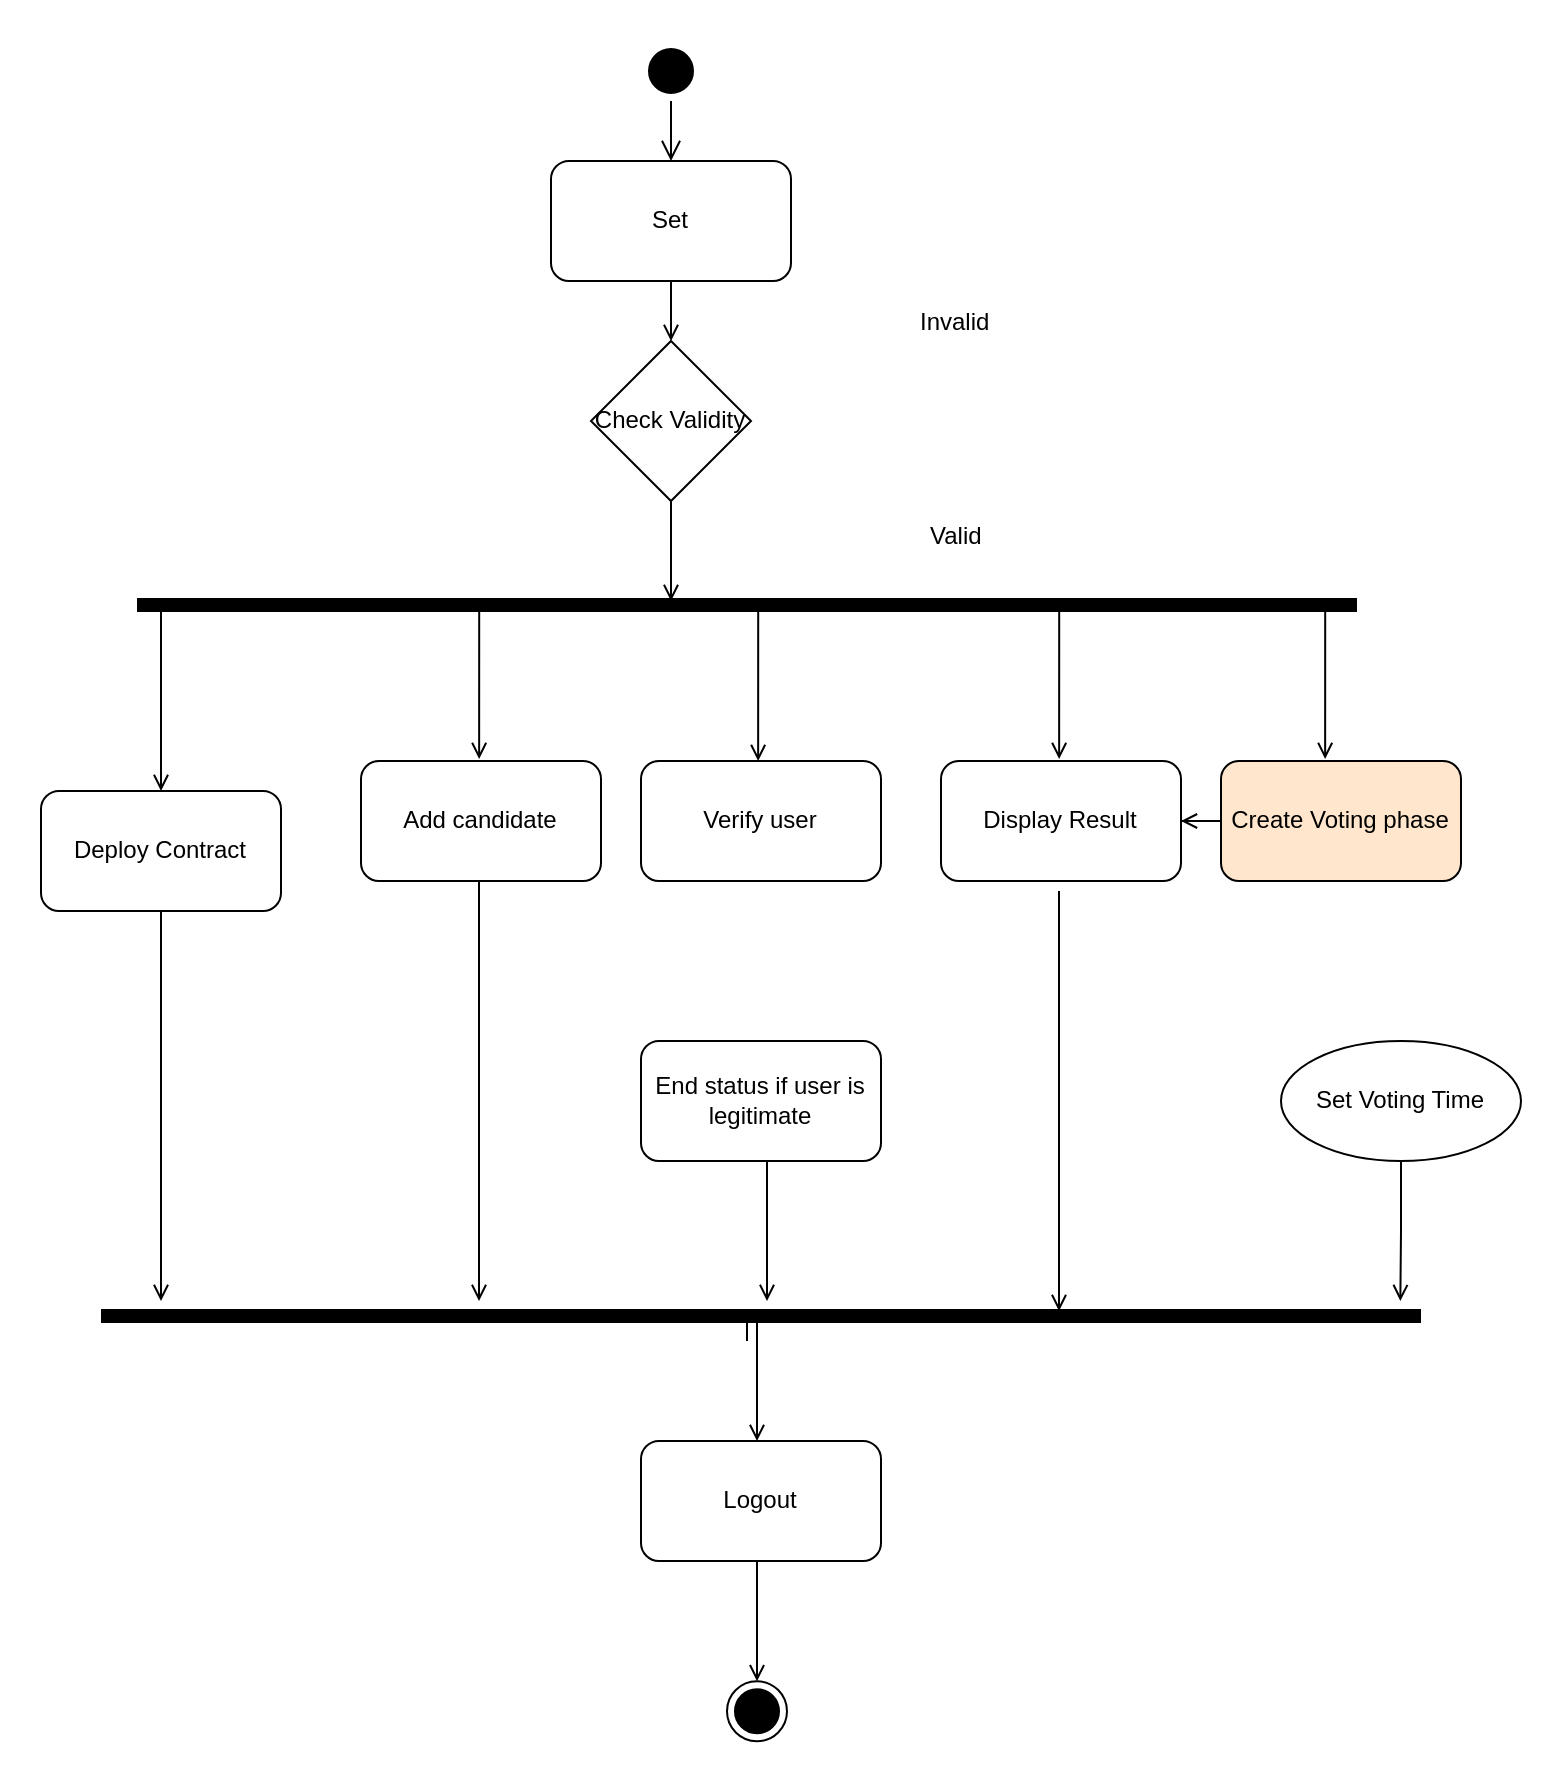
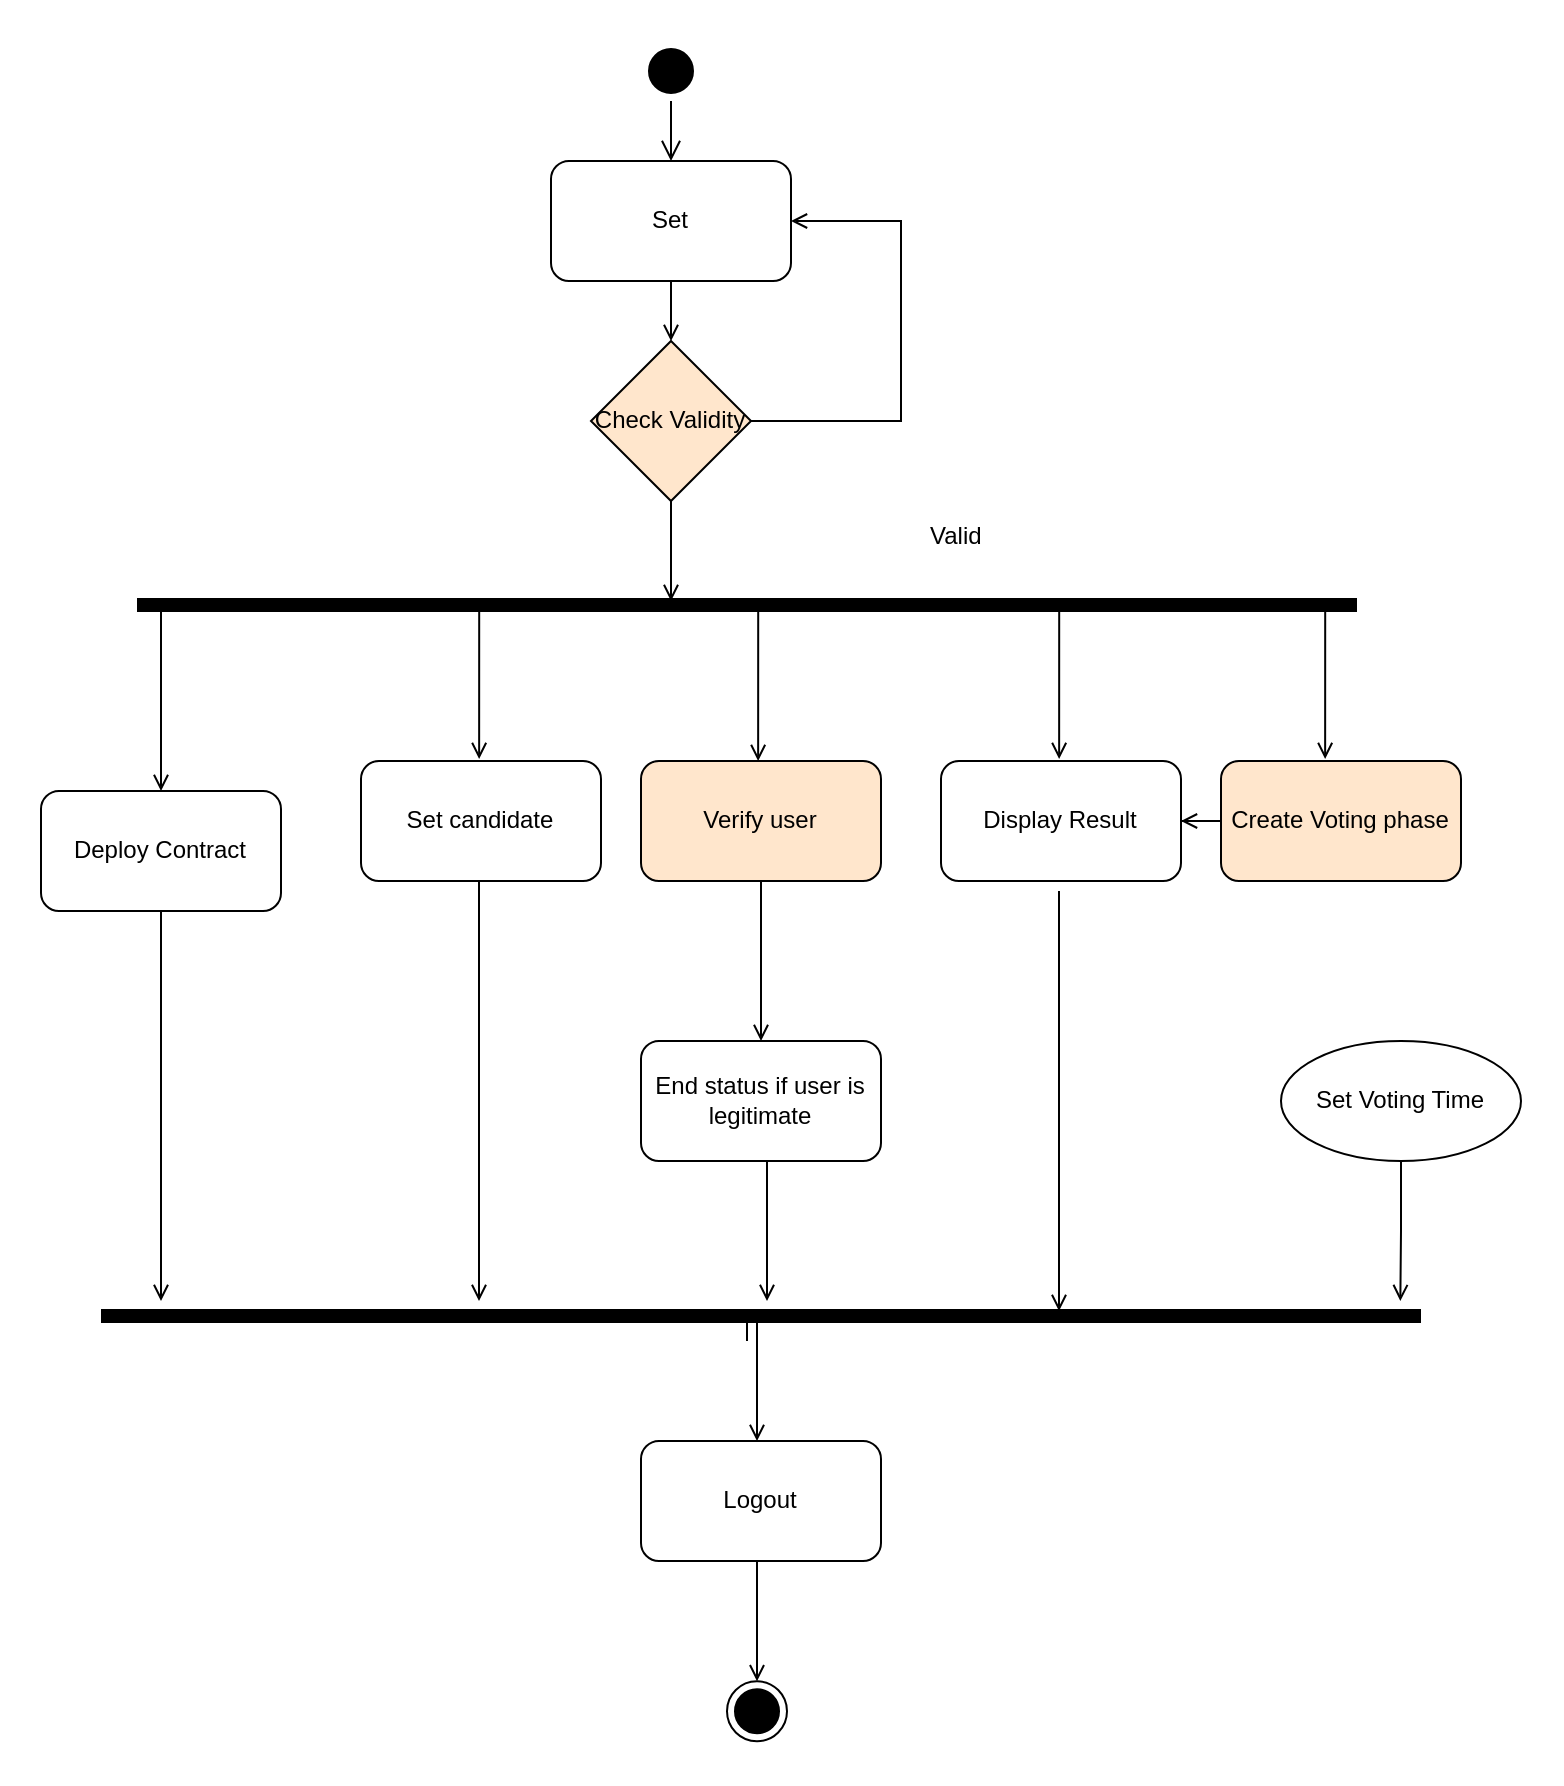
  <mxCell id="0" />
  <mxCell id="1" parent="0" />
  <mxCell id="2" value="" style="edgeStyle=orthogonalEdgeStyle;rounded=0;orthogonalLoop=1;jettySize=auto;html=1;endArrow=open;endFill=0;strokeColor=#000000;" parent="1" edge="1"><mxGeometry relative="1" as="geometry"><mxPoint x="373" y="670" as="sourcePoint" /><mxPoint x="378" y="720" as="targetPoint" /><Array as="points"><mxPoint x="373" y="660" /><mxPoint x="378" y="660" /></Array></mxGeometry></mxCell>
  <mxCell id="3" value="" style="ellipse;html=1;shape=endState;fillColor=#000000;strokeColor=#000000;" parent="1" vertex="1"><mxGeometry x="363" y="840.136" width="30" height="30" as="geometry" /></mxCell>
  <mxCell id="4" value="" style="ellipse;html=1;shape=startState;fillColor=#000000;strokeColor=#000000;" parent="1" vertex="1"><mxGeometry x="320" y="20" width="30" height="30" as="geometry" /></mxCell>
  <mxCell id="5" value="" style="edgeStyle=orthogonalEdgeStyle;html=1;verticalAlign=bottom;endArrow=open;endSize=8;strokeColor=#000000;endFill=0;arcSize=20;" parent="1" source="4" edge="1"><mxGeometry relative="1" as="geometry"><mxPoint x="335" y="80" as="targetPoint" /></mxGeometry></mxCell>
  <mxCell id="6" style="edgeStyle=orthogonalEdgeStyle;rounded=1;orthogonalLoop=1;jettySize=auto;html=1;strokeColor=#000000;endArrow=open;endFill=0;" parent="1" source="7" edge="1"><mxGeometry relative="1" as="geometry"><mxPoint x="335" y="170" as="targetPoint" /></mxGeometry></mxCell>
  <mxCell id="7" value="Set" style="rounded=1;whiteSpace=wrap;html=1;strokeColor=#000000;" parent="1" vertex="1"><mxGeometry x="275" y="80" width="120" height="60" as="geometry" /></mxCell>
+ <mxCell id="8" style="edgeStyle=orthogonalEdgeStyle;rounded=0;orthogonalLoop=1;jettySize=auto;html=1;exitX=1;exitY=0.5;exitDx=0;exitDy=0;endArrow=open;endFill=0;strokeColor=#000000;entryX=1;entryY=0.5;entryDx=0;entryDy=0;" parent="1" source="10" target="7" edge="1"><mxGeometry relative="1" as="geometry"><mxPoint x="420" y="210" as="targetPoint" /><Array as="points"><mxPoint x="450" y="210" /><mxPoint x="450" y="110" /></Array></mxGeometry></mxCell>
  <mxCell id="9" style="edgeStyle=orthogonalEdgeStyle;rounded=0;orthogonalLoop=1;jettySize=auto;html=1;exitX=0.5;exitY=1;exitDx=0;exitDy=0;endArrow=open;endFill=0;strokeColor=#000000;" parent="1" source="10" edge="1"><mxGeometry relative="1" as="geometry"><mxPoint x="335" y="300" as="targetPoint" /></mxGeometry></mxCell>
- <mxCell id="10" value="Check Validity" style="rhombus;whiteSpace=wrap;html=1;strokeColor=#000000;" parent="1" vertex="1"><mxGeometry x="295" y="170" width="80" height="80" as="geometry" /></mxCell>
- <mxCell id="11" value="Invalid" style="text;html=1;resizable=0;points=[];autosize=1;align=left;verticalAlign=top;spacingTop=-4;" parent="1" vertex="1"><mxGeometry x="458" y="151" width="50" height="20" as="geometry" /></mxCell>
- <mxCell id="12" value="Add candidate" style="rounded=1;whiteSpace=wrap;html=1;strokeColor=#000000;" parent="1" vertex="1"><mxGeometry x="180" y="380" width="120" height="60" as="geometry" /></mxCell>
+ <mxCell id="10" value="Check Validity" style="rhombus;whiteSpace=wrap;html=1;strokeColor=#000000;fillColor=#ffe6cc;" parent="1" vertex="1"><mxGeometry x="295" y="170" width="80" height="80" as="geometry" /></mxCell>
+ <mxCell id="12" value="Set candidate" style="rounded=1;whiteSpace=wrap;html=1;strokeColor=#000000;" parent="1" vertex="1"><mxGeometry x="180" y="380" width="120" height="60" as="geometry" /></mxCell>
  <mxCell id="13" value="Valid" style="text;html=1;resizable=0;points=[];autosize=1;align=left;verticalAlign=top;spacingTop=-4;" parent="1" vertex="1"><mxGeometry x="463" y="258" width="40" height="20" as="geometry" /></mxCell>
  <mxCell id="14" value="" style="line;strokeWidth=7;fillColor=none;align=left;verticalAlign=middle;spacingTop=-1;spacingLeft=5;spacingRight=3;rotatable=0;labelPosition=right;points=[];portConstraint=eastwest;autosize=1;resizeWidth=1;resizeHeight=1;" parent="1" vertex="1"><mxGeometry x="68" y="284" width="610" height="36" as="geometry" /></mxCell>
- <mxCell id="16" value="Verify user" style="rounded=1;whiteSpace=wrap;html=1;strokeColor=#000000;" parent="1" vertex="1"><mxGeometry x="320" y="380" width="120" height="60" as="geometry" /></mxCell>
+ <mxCell id="15" value="" style="edgeStyle=orthogonalEdgeStyle;rounded=0;orthogonalLoop=1;jettySize=auto;html=1;endArrow=open;endFill=0;strokeColor=#000000;" parent="1" source="16" target="17" edge="1"><mxGeometry relative="1" as="geometry" /></mxCell>
+ <mxCell id="16" value="Verify user" style="rounded=1;whiteSpace=wrap;html=1;strokeColor=#000000;fillColor=#ffe6cc;" parent="1" vertex="1"><mxGeometry x="320" y="380" width="120" height="60" as="geometry" /></mxCell>
  <mxCell id="17" value="End status if user is legitimate" style="rounded=1;whiteSpace=wrap;html=1;strokeColor=#000000;" parent="1" vertex="1"><mxGeometry x="320" y="520" width="120" height="60" as="geometry" /></mxCell>
  <mxCell id="18" value="Display Result" style="rounded=1;whiteSpace=wrap;html=1;strokeColor=#000000;" parent="1" vertex="1"><mxGeometry x="470" y="380" width="120" height="60" as="geometry" /></mxCell>
  <mxCell id="19" style="edgeStyle=orthogonalEdgeStyle;rounded=0;orthogonalLoop=1;jettySize=auto;html=1;endArrow=open;endFill=0;strokeColor=#000000;entryX=0.5;entryY=0;entryDx=0;entryDy=0;exitX=0.045;exitY=0.522;exitDx=0;exitDy=0;exitPerimeter=0;" parent="1" source="14" target="21" edge="1"><mxGeometry relative="1" as="geometry"><mxPoint x="79.571" y="510" as="targetPoint" /><Array as="points"><mxPoint x="80" y="303" /></Array></mxGeometry></mxCell>
  <mxCell id="20" style="edgeStyle=orthogonalEdgeStyle;rounded=0;orthogonalLoop=1;jettySize=auto;html=1;endArrow=open;endFill=0;strokeColor=#000000;" parent="1" source="21" edge="1"><mxGeometry relative="1" as="geometry"><mxPoint x="80" y="650" as="targetPoint" /></mxGeometry></mxCell>
  <mxCell id="21" value="Deploy Contract" style="rounded=1;whiteSpace=wrap;html=1;strokeColor=#000000;" parent="1" vertex="1"><mxGeometry x="20" y="395" width="120" height="60" as="geometry" /></mxCell>
  <mxCell id="22" value="" style="edgeStyle=orthogonalEdgeStyle;rounded=0;orthogonalLoop=1;jettySize=auto;html=1;endArrow=open;endFill=0;strokeColor=#000000;" parent="1" source="23" target="18" edge="1"><mxGeometry relative="1" as="geometry" /></mxCell>
  <mxCell id="23" value="Create Voting phase" style="rounded=1;whiteSpace=wrap;html=1;strokeColor=#000000;fillColor=#ffe6cc;" parent="1" vertex="1"><mxGeometry x="610" y="380" width="120" height="60" as="geometry" /></mxCell>
  <mxCell id="24" style="edgeStyle=orthogonalEdgeStyle;rounded=0;orthogonalLoop=1;jettySize=auto;html=1;exitX=0.5;exitY=1;exitDx=0;exitDy=0;endArrow=open;endFill=0;strokeColor=#000000;" parent="1" source="25" edge="1"><mxGeometry relative="1" as="geometry"><mxPoint x="699.667" y="650" as="targetPoint" /></mxGeometry></mxCell>
  <mxCell id="25" value="Set Voting Time" style="ellipse;whiteSpace=wrap;html=1;strokeColor=#000000;" parent="1" vertex="1"><mxGeometry x="640" y="520" width="120" height="60" as="geometry" /></mxCell>
  <mxCell id="26" value="" style="line;strokeWidth=7;fillColor=none;align=left;verticalAlign=middle;spacingTop=-1;spacingLeft=5;spacingRight=3;rotatable=0;labelPosition=right;points=[];portConstraint=eastwest;autosize=1;resizeWidth=1;resizeHeight=1;" parent="1" vertex="1"><mxGeometry x="50" y="645" width="660" height="25" as="geometry" /></mxCell>
  <mxCell id="27" style="edgeStyle=orthogonalEdgeStyle;rounded=0;orthogonalLoop=1;jettySize=auto;html=1;endArrow=open;endFill=0;strokeColor=#000000;entryX=0.5;entryY=0;entryDx=0;entryDy=0;exitX=0.045;exitY=0.522;exitDx=0;exitDy=0;exitPerimeter=0;" parent="1" edge="1"><mxGeometry relative="1" as="geometry"><mxPoint x="239.071" y="379" as="targetPoint" /><mxPoint x="240.5" y="301.857" as="sourcePoint" /><Array as="points"><mxPoint x="239.5" y="302" /></Array></mxGeometry></mxCell>
  <mxCell id="28" style="edgeStyle=orthogonalEdgeStyle;rounded=0;orthogonalLoop=1;jettySize=auto;html=1;endArrow=open;endFill=0;strokeColor=#000000;entryX=0.5;entryY=0;entryDx=0;entryDy=0;exitX=0.045;exitY=0.522;exitDx=0;exitDy=0;exitPerimeter=0;" parent="1" edge="1"><mxGeometry relative="1" as="geometry"><mxPoint x="378.571" y="380" as="targetPoint" /><mxPoint x="380" y="302.857" as="sourcePoint" /><Array as="points"><mxPoint x="379" y="303" /></Array></mxGeometry></mxCell>
  <mxCell id="29" style="edgeStyle=orthogonalEdgeStyle;rounded=0;orthogonalLoop=1;jettySize=auto;html=1;endArrow=open;endFill=0;strokeColor=#000000;entryX=0.5;entryY=0;entryDx=0;entryDy=0;exitX=0.045;exitY=0.522;exitDx=0;exitDy=0;exitPerimeter=0;" parent="1" edge="1"><mxGeometry relative="1" as="geometry"><mxPoint x="529.071" y="379" as="targetPoint" /><mxPoint x="530.5" y="301.857" as="sourcePoint" /><Array as="points"><mxPoint x="529.5" y="302" /></Array></mxGeometry></mxCell>
  <mxCell id="30" style="edgeStyle=orthogonalEdgeStyle;rounded=0;orthogonalLoop=1;jettySize=auto;html=1;endArrow=open;endFill=0;strokeColor=#000000;entryX=0.5;entryY=0;entryDx=0;entryDy=0;exitX=0.045;exitY=0.522;exitDx=0;exitDy=0;exitPerimeter=0;" parent="1" edge="1"><mxGeometry relative="1" as="geometry"><mxPoint x="662.071" y="379" as="targetPoint" /><mxPoint x="663.5" y="301.857" as="sourcePoint" /><Array as="points"><mxPoint x="662.5" y="302" /></Array></mxGeometry></mxCell>
  <mxCell id="31" style="edgeStyle=orthogonalEdgeStyle;rounded=0;orthogonalLoop=1;jettySize=auto;html=1;endArrow=open;endFill=0;strokeColor=#000000;" parent="1" edge="1"><mxGeometry relative="1" as="geometry"><mxPoint x="529" y="655" as="targetPoint" /><mxPoint x="529" y="445" as="sourcePoint" /></mxGeometry></mxCell>
  <mxCell id="32" style="edgeStyle=orthogonalEdgeStyle;rounded=0;orthogonalLoop=1;jettySize=auto;html=1;endArrow=open;endFill=0;strokeColor=#000000;exitX=0.5;exitY=1;exitDx=0;exitDy=0;" parent="1" source="17" edge="1"><mxGeometry relative="1" as="geometry"><mxPoint x="383" y="650" as="targetPoint" /><mxPoint x="383" y="590" as="sourcePoint" /><Array as="points"><mxPoint x="383" y="580" /></Array></mxGeometry></mxCell>
  <mxCell id="33" style="edgeStyle=orthogonalEdgeStyle;rounded=0;orthogonalLoop=1;jettySize=auto;html=1;endArrow=open;endFill=0;strokeColor=#000000;" parent="1" edge="1"><mxGeometry relative="1" as="geometry"><mxPoint x="239" y="650" as="targetPoint" /><mxPoint x="239" y="440" as="sourcePoint" /></mxGeometry></mxCell>
  <mxCell id="34" value="" style="edgeStyle=orthogonalEdgeStyle;rounded=0;orthogonalLoop=1;jettySize=auto;html=1;endArrow=open;endFill=0;strokeColor=#000000;" parent="1" source="35" target="3" edge="1"><mxGeometry relative="1" as="geometry"><Array as="points"><mxPoint x="378" y="800" /><mxPoint x="378" y="800" /></Array></mxGeometry></mxCell>
  <mxCell id="35" value="Logout" style="rounded=1;whiteSpace=wrap;html=1;strokeColor=#000000;strokeWidth=1;" parent="1" vertex="1"><mxGeometry x="320" y="720" width="120" height="60" as="geometry" /></mxCell>
